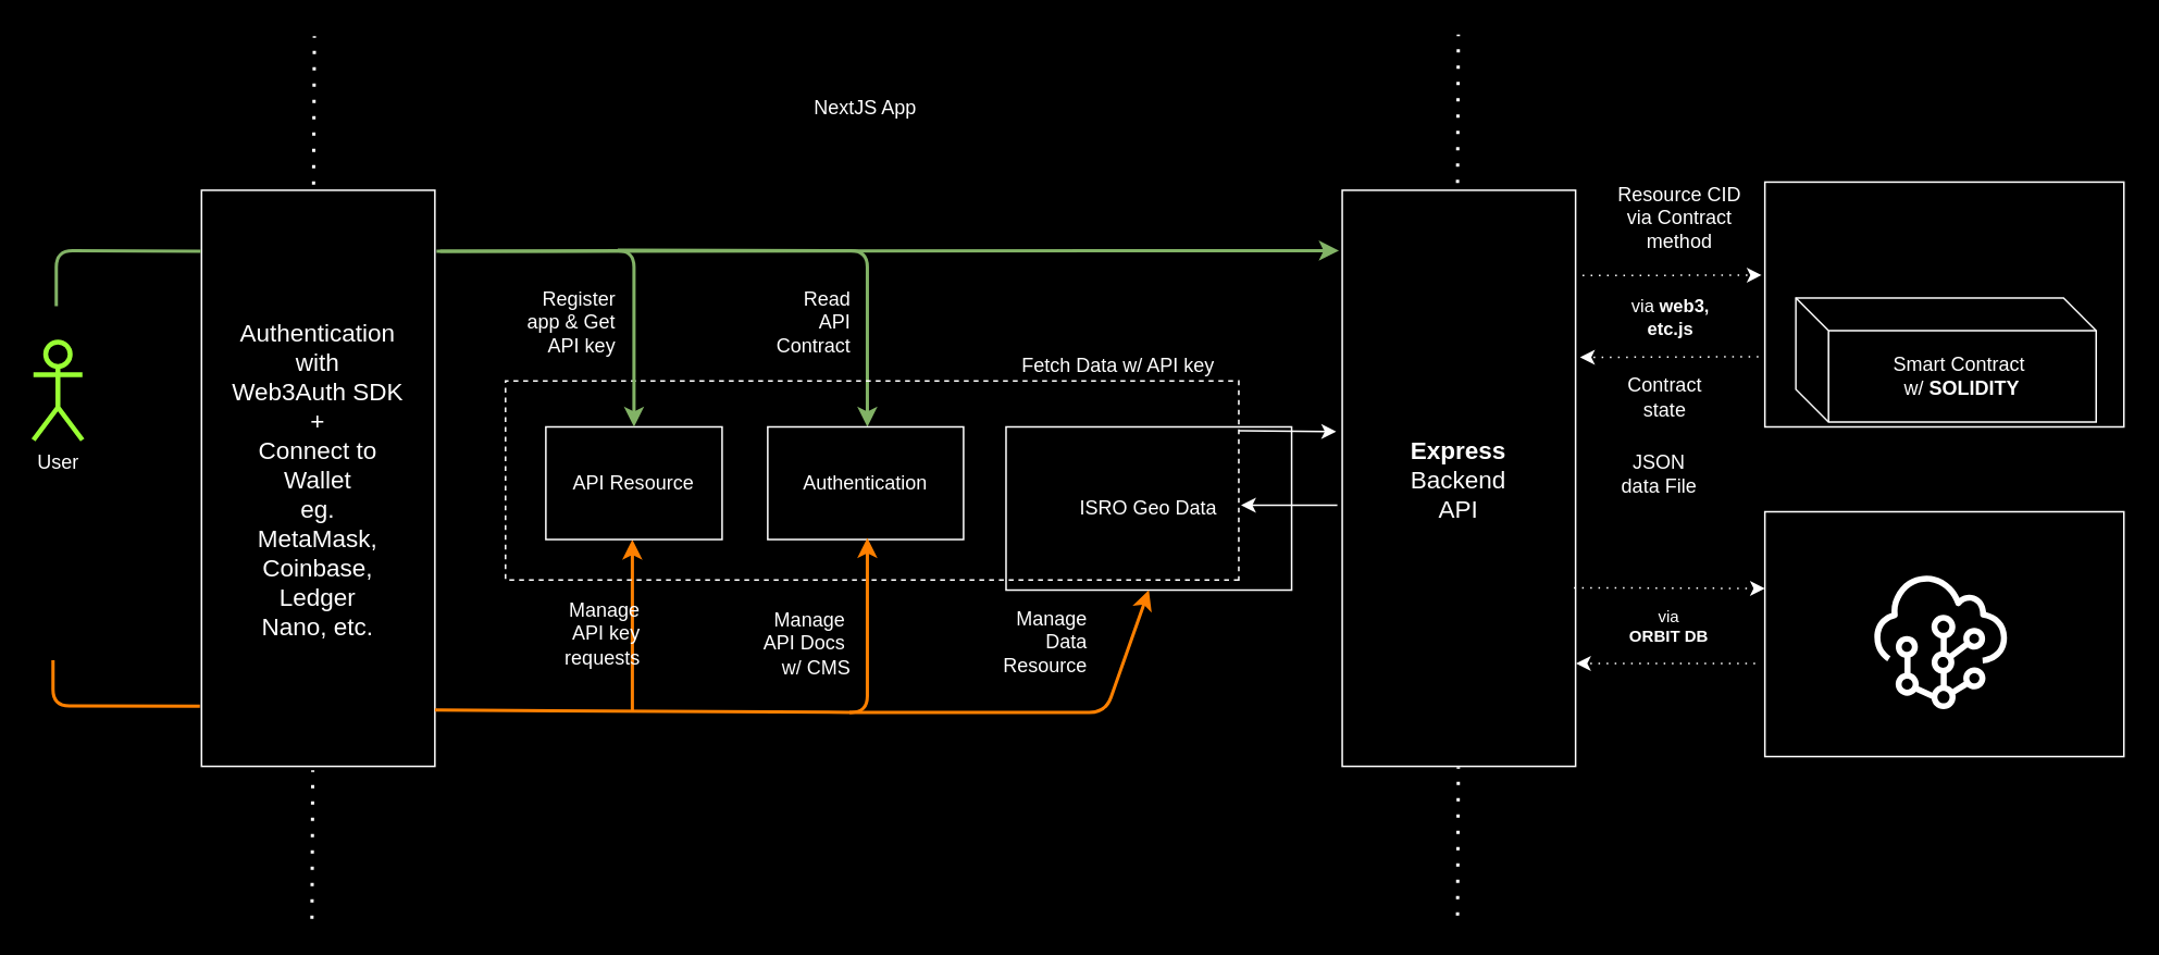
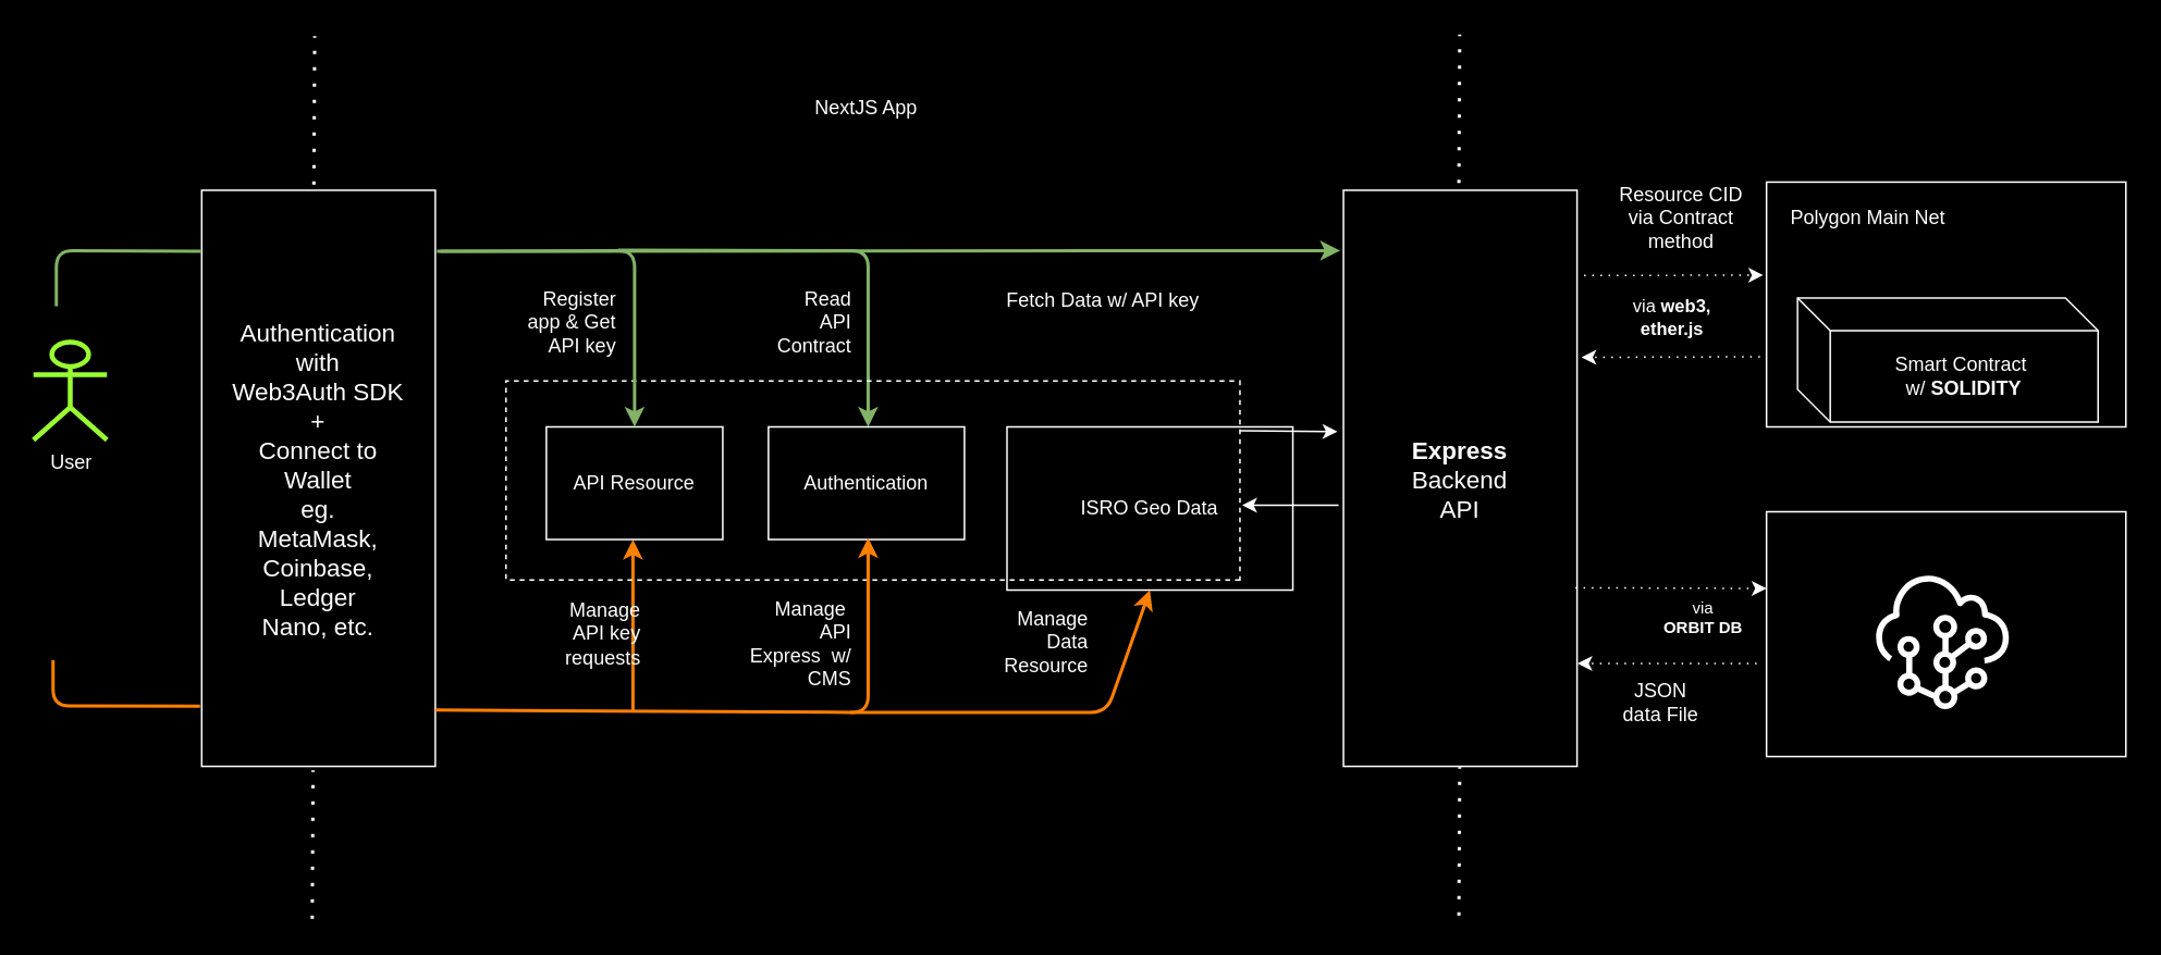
  <mxCell id="0" />
  <mxCell id="1" parent="0" />
  <mxCell id="2" style="edgeStyle=none;html=1;fillColor=#d5e8d4;strokeColor=#82b366;rounded=1;strokeWidth=2;exitX=1.007;exitY=0.106;exitDx=0;exitDy=0;exitPerimeter=0;" edge="1" parent="1" source="29"><mxGeometry relative="1" as="geometry"><Array as="points" /><mxPoint x="34" y="158" as="sourcePoint" /><mxPoint x="820" y="153" as="targetPoint" /></mxGeometry></mxCell>
  <mxCell id="3" style="edgeStyle=none;html=1;fillColor=#e51400;strokeColor=#FF8000;rounded=1;strokeWidth=2;" edge="1" parent="1"><mxGeometry relative="1" as="geometry"><Array as="points" /><mxPoint x="387" y="330" as="targetPoint" /><mxPoint x="387" y="435" as="sourcePoint" /></mxGeometry></mxCell>
  <mxCell id="4" value="" style="endArrow=classic;html=1;fontColor=#FF0080;fillColor=#d5e8d4;strokeColor=#82b366;strokeWidth=2;exitX=1.028;exitY=0.124;exitDx=0;exitDy=0;exitPerimeter=0;" edge="1" parent="1"><mxGeometry width="50" height="50" relative="1" as="geometry"><mxPoint x="378.004" y="152.772" as="sourcePoint" /><mxPoint x="531" y="261" as="targetPoint" /><Array as="points"><mxPoint x="531" y="153" /></Array></mxGeometry></mxCell>
  <mxCell id="5" value="" style="rounded=0;whiteSpace=wrap;html=1;strokeColor=#FFFFFF;fillColor=none;fontColor=#FFFFFF;" vertex="1" parent="1"><mxGeometry x="1081" y="313" width="220" height="150" as="geometry" /></mxCell>
  <mxCell id="6" value="" style="rounded=0;whiteSpace=wrap;html=1;strokeColor=#FFFFFF;fillColor=none;fontColor=#FFFFFF;" vertex="1" parent="1"><mxGeometry x="1081" y="111" width="220" height="150" as="geometry" /></mxCell>
  <mxCell id="7" value="" style="endArrow=classic;html=1;strokeColor=#FFFFFF;exitX=0;exitY=0.75;exitDx=0;exitDy=0;entryX=-0.026;entryY=0.419;entryDx=0;entryDy=0;entryPerimeter=0;" edge="1" parent="1" source="9" target="39"><mxGeometry width="50" height="50" relative="1" as="geometry"><mxPoint x="1464.66" y="253" as="sourcePoint" /><mxPoint x="1465" y="195" as="targetPoint" /></mxGeometry></mxCell>
  <mxCell id="8" value="" style="endArrow=none;dashed=1;html=1;dashPattern=1 4;strokeWidth=2;exitX=0.5;exitY=0;exitDx=0;exitDy=0;strokeColor=#FFFFFF;" edge="1" parent="1"><mxGeometry width="50" height="50" relative="1" as="geometry"><mxPoint x="892.67" y="111.5" as="sourcePoint" /><mxPoint x="893.17" y="20.5" as="targetPoint" /></mxGeometry></mxCell>
  <mxCell id="9" value="" style="rounded=0;whiteSpace=wrap;html=1;dashed=1;rotation=90;strokeColor=#FFFFFF;fillColor=none;direction=south;" vertex="1" parent="1"><mxGeometry x="473.04" y="69.17" width="121.81" height="449.34" as="geometry" /></mxCell>
- <mxCell id="10" value="User" style="shape=umlActor;verticalLabelPosition=bottom;verticalAlign=top;html=1;outlineConnect=0;strokeColor=#99FF33;strokeWidth=3;fontColor=#FFFFFF;fillColor=none;" vertex="1" parent="1"><mxGeometry x="20" y="209" width="30" height="60" as="geometry" /></mxCell>
+ <mxCell id="10" value="User" style="shape=umlActor;verticalLabelPosition=bottom;verticalAlign=top;html=1;outlineConnect=0;strokeColor=#99FF33;strokeWidth=3;fontColor=#FFFFFF;fillColor=none;" vertex="1" parent="1"><mxGeometry x="20" y="209" width="45" height="60" as="geometry" /></mxCell>
  <mxCell id="11" value="Smart Contract&amp;nbsp;&lt;br&gt;w/ &lt;b&gt;SOLIDITY&lt;/b&gt;" style="shape=cube;whiteSpace=wrap;html=1;boundedLbl=1;backgroundOutline=1;darkOpacity=0.05;darkOpacity2=0.1;fillColor=none;strokeColor=#FFFFFF;fontColor=#FFFFFF;" vertex="1" parent="1"><mxGeometry x="1100" y="182" width="184" height="76" as="geometry" /></mxCell>
- <mxCell id="13" value="JSON&lt;br&gt;data File" style="text;html=1;strokeColor=none;fillColor=none;align=center;verticalAlign=middle;whiteSpace=wrap;rounded=0;dashed=1;fontColor=#FFFFFF;" vertex="1" parent="1"><mxGeometry x="991.41" y="275" width="51" height="30" as="geometry" /></mxCell>
+ <mxCell id="12" value="Polygon Main Net" style="text;html=1;strokeColor=none;fillColor=none;align=left;verticalAlign=middle;whiteSpace=wrap;rounded=0;dashed=1;fontColor=#FFFFFF;" vertex="1" parent="1"><mxGeometry x="1094" y="118" width="120" height="30" as="geometry" /></mxCell>
+ <mxCell id="13" value="JSON&lt;br&gt;data File" style="text;html=1;strokeColor=none;fillColor=none;align=center;verticalAlign=middle;whiteSpace=wrap;rounded=0;dashed=1;fontColor=#FFFFFF;" vertex="1" parent="1"><mxGeometry x="991.41" y="415" width="51" height="30" as="geometry" /></mxCell>
  <mxCell id="14" value="Resource CID via Contract method" style="text;html=1;strokeColor=none;fillColor=none;align=center;verticalAlign=middle;whiteSpace=wrap;rounded=0;dashed=1;fontColor=#FFFFFF;" vertex="1" parent="1"><mxGeometry x="988" y="118" width="82" height="30" as="geometry" /></mxCell>
  <mxCell id="15" value="" style="endArrow=classic;html=1;dashed=1;dashPattern=1 4;fontColor=#FFFFFF;labelBorderColor=none;labelBackgroundColor=none;strokeColor=#FFFFFF;exitX=1.03;exitY=0.148;exitDx=0;exitDy=0;exitPerimeter=0;" edge="1" parent="1" source="39"><mxGeometry width="50" height="50" relative="1" as="geometry"><mxPoint x="1337.66" y="132.5" as="sourcePoint" /><mxPoint x="1079" y="168" as="targetPoint" /></mxGeometry></mxCell>
  <mxCell id="16" value="" style="endArrow=classic;html=1;dashed=1;dashPattern=1 4;strokeColor=#FFFFFF;entryX=1.054;entryY=0.29;entryDx=0;entryDy=0;entryPerimeter=0;" edge="1" parent="1"><mxGeometry width="50" height="50" relative="1" as="geometry"><mxPoint x="1077" y="218" as="sourcePoint" /><mxPoint x="967.722" y="218.37" as="targetPoint" /></mxGeometry></mxCell>
- <mxCell id="17" value="Contract state" style="text;html=1;strokeColor=none;fillColor=none;align=center;verticalAlign=middle;whiteSpace=wrap;rounded=0;dashed=1;fontColor=#FFFFFF;" vertex="1" parent="1"><mxGeometry x="989.5" y="228" width="60" height="30" as="geometry" /></mxCell>
  <mxCell id="18" value="" style="sketch=0;outlineConnect=0;fontColor=#FFFFFF;fillColor=#FFFFFF;strokeColor=none;dashed=0;verticalLabelPosition=bottom;verticalAlign=top;align=center;html=1;fontSize=12;fontStyle=0;aspect=fixed;pointerEvents=1;shape=mxgraph.aws4.resource;shadow=0;" vertex="1" parent="1"><mxGeometry x="1148" y="350.41" width="81.45" height="83.59" as="geometry" /></mxCell>
  <mxCell id="19" value="ISRO Geo Data" style="rounded=0;whiteSpace=wrap;html=1;fontColor=#FFFFFF;fillColor=none;strokeColor=#FFFFFF;" vertex="1" parent="1"><mxGeometry x="616" y="261" width="175" height="100" as="geometry" /></mxCell>
  <mxCell id="20" value="NextJS App" style="text;html=1;align=center;verticalAlign=middle;whiteSpace=wrap;rounded=0;fontColor=#FFFFFF;" vertex="1" parent="1"><mxGeometry x="485" y="51" width="90" height="30" as="geometry" /></mxCell>
- <mxCell id="21" value="Fetch Data w/ API key" style="text;html=1;strokeColor=none;fillColor=none;align=right;verticalAlign=middle;whiteSpace=wrap;rounded=0;fontColor=#FFFFFF;" vertex="1" parent="1"><mxGeometry x="610" y="208" width="136" height="32" as="geometry" /></mxCell>
+ <mxCell id="21" value="Fetch Data w/ API key" style="text;html=1;strokeColor=none;fillColor=none;align=right;verticalAlign=middle;whiteSpace=wrap;rounded=0;fontColor=#FFFFFF;" vertex="1" parent="1"><mxGeometry x="600" y="168" width="136" height="32" as="geometry" /></mxCell>
  <mxCell id="22" value="Register app &amp;amp; Get API key" style="text;html=1;strokeColor=none;fillColor=none;align=right;verticalAlign=middle;whiteSpace=wrap;rounded=0;fontColor=#FFFFFF;" vertex="1" parent="1"><mxGeometry x="319" y="182" width="59.79" height="30" as="geometry" /></mxCell>
- <mxCell id="23" value="Manage&amp;nbsp; API Docs&amp;nbsp; w/ CMS" style="text;html=1;strokeColor=none;fillColor=none;align=right;verticalAlign=middle;whiteSpace=wrap;rounded=0;fontColor=#FFFFFF;" vertex="1" parent="1"><mxGeometry x="452.5" y="371" width="70" height="45" as="geometry" /></mxCell>
+ <mxCell id="23" value="Manage&amp;nbsp; API Express&amp;nbsp; w/ CMS" style="text;html=1;strokeColor=none;fillColor=none;align=right;verticalAlign=middle;whiteSpace=wrap;rounded=0;fontColor=#FFFFFF;" vertex="1" parent="1"><mxGeometry x="452.5" y="371" width="70" height="45" as="geometry" /></mxCell>
  <mxCell id="24" value="&lt;span style=&quot;font-family: &amp;quot;helvetica&amp;quot;&quot;&gt;Manage Data Resource&lt;/span&gt;" style="text;html=1;strokeColor=none;fillColor=none;align=right;verticalAlign=middle;whiteSpace=wrap;rounded=0;fontColor=#FFFFFF;" vertex="1" parent="1"><mxGeometry x="625.18" y="377.5" width="42.61" height="30" as="geometry" /></mxCell>
  <mxCell id="25" value="Read API Contract" style="text;html=1;strokeColor=none;fillColor=none;align=right;verticalAlign=middle;whiteSpace=wrap;rounded=0;fontColor=#FFFFFF;labelBackgroundColor=none;" vertex="1" parent="1"><mxGeometry x="477" y="173.5" width="45.5" height="47" as="geometry" /></mxCell>
  <mxCell id="26" value="API Resource" style="rounded=0;whiteSpace=wrap;html=1;fontColor=#FFFFFF;fillColor=none;strokeColor=#FFFFFF;" vertex="1" parent="1"><mxGeometry x="334" y="261" width="108" height="69" as="geometry" /></mxCell>
  <mxCell id="27" value="Authentication" style="rounded=0;whiteSpace=wrap;html=1;fontColor=#FFFFFF;fillColor=none;strokeColor=#FFFFFF;" vertex="1" parent="1"><mxGeometry x="469.96" y="261" width="120" height="69" as="geometry" /></mxCell>
  <mxCell id="28" value="" style="endArrow=classic;html=1;fontColor=#FF0080;fillColor=#d5e8d4;strokeColor=#82b366;strokeWidth=2;exitX=1.022;exitY=0.106;exitDx=0;exitDy=0;exitPerimeter=0;" edge="1" parent="1" source="29"><mxGeometry width="50" height="50" relative="1" as="geometry"><mxPoint x="235.004" y="152.772" as="sourcePoint" /><mxPoint x="388" y="261" as="targetPoint" /><Array as="points"><mxPoint x="388" y="153" /></Array></mxGeometry></mxCell>
  <mxCell id="29" value="Authentication &lt;br&gt;with &lt;br&gt;Web3Auth SDK &lt;br&gt;+ &lt;br&gt;Connect to &lt;br&gt;Wallet&lt;br&gt;eg.&lt;br&gt;MetaMask,&lt;br&gt;Coinbase,&lt;br&gt;Ledger&lt;br&gt;Nano, etc." style="rounded=0;whiteSpace=wrap;html=1;strokeColor=#FFFFFF;fillColor=none;fontColor=#FFFFFF;fontSize=15;" vertex="1" parent="1"><mxGeometry x="123" y="116" width="143" height="353" as="geometry" /></mxCell>
  <mxCell id="30" value="" style="endArrow=classic;html=1;dashed=1;dashPattern=1 4;strokeColor=#FFFFFF;exitX=0.993;exitY=0.69;exitDx=0;exitDy=0;exitPerimeter=0;" edge="1" parent="1" source="39"><mxGeometry width="50" height="50" relative="1" as="geometry"><mxPoint x="1839" y="51" as="sourcePoint" /><mxPoint x="1081" y="360" as="targetPoint" /></mxGeometry></mxCell>
  <mxCell id="31" value="" style="endArrow=classic;html=1;dashed=1;dashPattern=1 4;strokeColor=#FFFFFF;entryX=1.002;entryY=0.83;entryDx=0;entryDy=0;entryPerimeter=0;" edge="1" parent="1"><mxGeometry width="50" height="50" relative="1" as="geometry"><mxPoint x="1075" y="406" as="sourcePoint" /><mxPoint x="965.286" y="405.99" as="targetPoint" /></mxGeometry></mxCell>
- <mxCell id="32" value="&lt;span style=&quot;font-weight: normal; font-size: 10px;&quot;&gt;via &lt;br style=&quot;font-size: 10px;&quot;&gt;&lt;/span&gt;&lt;span style=&quot;font-size: 10px;&quot;&gt;ORBIT DB&lt;/span&gt;" style="text;html=1;align=center;verticalAlign=middle;whiteSpace=wrap;rounded=0;dashed=1;fontColor=#FFFFFF;fontStyle=1;fontSize=10;" vertex="1" parent="1"><mxGeometry x="995" y="368" width="55" height="30" as="geometry" /></mxCell>
- <mxCell id="33" value="&lt;font color=&quot;#ffffff&quot; style=&quot;font-size: 11px&quot;&gt;via &lt;b&gt;web3, etc.js&lt;/b&gt;&lt;br style=&quot;font-size: 11px&quot;&gt;&lt;/font&gt;" style="text;html=1;align=center;verticalAlign=middle;whiteSpace=wrap;rounded=0;dashed=1;fontColor=#000000;fontStyle=0;fontSize=11;" vertex="1" parent="1"><mxGeometry x="995" y="179" width="57" height="30" as="geometry" /></mxCell>
+ <mxCell id="32" value="&lt;span style=&quot;font-weight: normal; font-size: 10px;&quot;&gt;via &lt;br style=&quot;font-size: 10px;&quot;&gt;&lt;/span&gt;&lt;span style=&quot;font-size: 10px;&quot;&gt;ORBIT DB&lt;/span&gt;" style="text;html=1;align=center;verticalAlign=middle;whiteSpace=wrap;rounded=0;dashed=1;fontColor=#FFFFFF;fontStyle=1;fontSize=10;" vertex="1" parent="1"><mxGeometry x="1015" y="363" width="55" height="30" as="geometry" /></mxCell>
+ <mxCell id="33" value="&lt;font color=&quot;#ffffff&quot; style=&quot;font-size: 11px&quot;&gt;via &lt;b&gt;web3, ether.js&lt;/b&gt;&lt;br style=&quot;font-size: 11px&quot;&gt;&lt;/font&gt;" style="text;html=1;align=center;verticalAlign=middle;whiteSpace=wrap;rounded=0;dashed=1;fontColor=#000000;fontStyle=0;fontSize=11;" vertex="1" parent="1"><mxGeometry x="995" y="179" width="57" height="30" as="geometry" /></mxCell>
  <mxCell id="34" value="" style="endArrow=classic;html=1;verticalAlign=middle;horizontal=1;strokeColor=#FFFFFF;" edge="1" parent="1"><mxGeometry width="50" height="50" relative="1" as="geometry"><mxPoint x="819" y="309" as="sourcePoint" /><mxPoint x="760" y="309" as="targetPoint" /></mxGeometry></mxCell>
  <mxCell id="35" value="Manage API key requests" style="text;html=1;strokeColor=none;fillColor=none;align=right;verticalAlign=middle;whiteSpace=wrap;rounded=0;fontColor=#FFFFFF;labelBackgroundColor=none;" vertex="1" parent="1"><mxGeometry x="348.29" y="364" width="45.5" height="47" as="geometry" /></mxCell>
  <mxCell id="36" style="edgeStyle=none;rounded=1;orthogonalLoop=1;jettySize=auto;html=1;exitX=0.5;exitY=1;exitDx=0;exitDy=0;dashed=1;dashPattern=1 4;labelBackgroundColor=none;labelBorderColor=none;fontSize=15;fontColor=#FFFFFF;endArrow=none;endFill=0;strokeColor=#FFFFFF;strokeWidth=2;" edge="1" parent="1" source="9" target="9"><mxGeometry relative="1" as="geometry" /></mxCell>
  <mxCell id="37" style="edgeStyle=none;html=1;fillColor=#e51400;strokeColor=#FF8000;rounded=1;strokeWidth=2;exitX=1;exitY=0.908;exitDx=0;exitDy=0;exitPerimeter=0;" edge="1" parent="1"><mxGeometry relative="1" as="geometry"><Array as="points"><mxPoint x="531" y="436" /></Array><mxPoint x="531" y="329" as="targetPoint" /><mxPoint x="266" y="434.524" as="sourcePoint" /></mxGeometry></mxCell>
  <mxCell id="38" style="edgeStyle=none;html=1;fillColor=#e51400;strokeColor=#FF8000;rounded=1;strokeWidth=2;entryX=0.5;entryY=1;entryDx=0;entryDy=0;" edge="1" parent="1" target="19"><mxGeometry relative="1" as="geometry"><Array as="points"><mxPoint x="677" y="436" /></Array><mxPoint x="675" y="337" as="targetPoint" /><mxPoint x="520" y="436" as="sourcePoint" /></mxGeometry></mxCell>
  <mxCell id="39" value="&lt;b&gt;Express &lt;br&gt;&lt;/b&gt;Backend &lt;br&gt;API" style="rounded=0;whiteSpace=wrap;html=1;strokeColor=#FFFFFF;fillColor=none;fontColor=#FFFFFF;fontSize=15;" vertex="1" parent="1"><mxGeometry x="822" y="116" width="143" height="353" as="geometry" /></mxCell>
  <mxCell id="40" value="" style="endArrow=none;dashed=1;html=1;dashPattern=1 4;strokeWidth=2;exitX=0.5;exitY=0;exitDx=0;exitDy=0;strokeColor=#FFFFFF;" edge="1" parent="1"><mxGeometry width="50" height="50" relative="1" as="geometry"><mxPoint x="892.67" y="560.5" as="sourcePoint" /><mxPoint x="893.17" y="469.5" as="targetPoint" /></mxGeometry></mxCell>
  <mxCell id="41" value="" style="endArrow=none;dashed=1;html=1;dashPattern=1 4;strokeWidth=2;exitX=0.5;exitY=0;exitDx=0;exitDy=0;strokeColor=#FFFFFF;" edge="1" parent="1"><mxGeometry width="50" height="50" relative="1" as="geometry"><mxPoint x="190.67" y="562.5" as="sourcePoint" /><mxPoint x="191.17" y="471.5" as="targetPoint" /></mxGeometry></mxCell>
  <mxCell id="42" value="" style="endArrow=none;dashed=1;html=1;dashPattern=1 4;strokeWidth=2;exitX=0.5;exitY=0;exitDx=0;exitDy=0;strokeColor=#FFFFFF;" edge="1" parent="1"><mxGeometry width="50" height="50" relative="1" as="geometry"><mxPoint x="191.67" y="112.5" as="sourcePoint" /><mxPoint x="192.17" y="21.5" as="targetPoint" /></mxGeometry></mxCell>
  <mxCell id="43" value="" style="endArrow=none;html=1;fontColor=#FF0080;fillColor=#d5e8d4;strokeColor=#82b366;strokeWidth=2;endFill=0;entryX=0.046;entryY=0.106;entryDx=0;entryDy=0;entryPerimeter=0;" edge="1" parent="1"><mxGeometry width="50" height="50" relative="1" as="geometry"><mxPoint x="34" y="187" as="sourcePoint" /><mxPoint x="122.578" y="153.418" as="targetPoint" /><Array as="points"><mxPoint x="34" y="153" /></Array></mxGeometry></mxCell>
  <mxCell id="44" style="edgeStyle=none;html=1;fillColor=#e51400;strokeColor=#FF8000;rounded=1;strokeWidth=2;endArrow=none;endFill=0;exitX=0.007;exitY=0.887;exitDx=0;exitDy=0;exitPerimeter=0;" edge="1" parent="1"><mxGeometry relative="1" as="geometry"><Array as="points"><mxPoint x="32" y="432" /></Array><mxPoint x="32" y="404" as="targetPoint" /><mxPoint x="122.001" y="432.111" as="sourcePoint" /></mxGeometry></mxCell>
